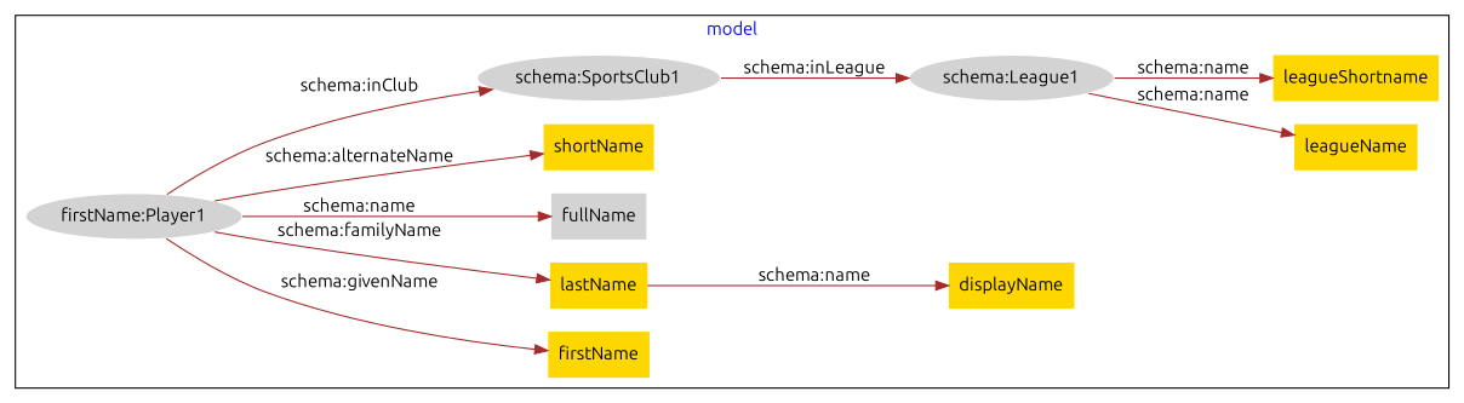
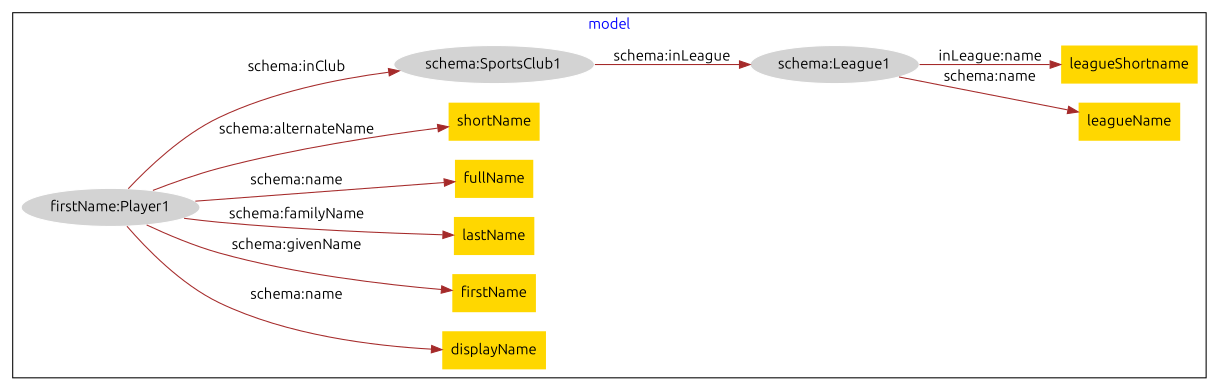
  digraph {
    fontcolor=blue
    fontname=Ubuntu
    rankdir=LR
    remincross=true
    node [fillcolor=gold fontname=Ubuntu style=filled shape=plaintext]
    edge [color=brown fontcolor=black fontname=Ubuntu]
    n1 [color=white fillcolor=lightgray label="firstName:Player1" shape=""]
    n2 [label=displayName]
    n3 [label=firstName]
    n4 [label=lastName]
-   n5 [fillcolor=lightgray label=fullName]
+   n5 [label=fullName]
    n6 [label=shortName]
    n7 [color=white fillcolor=lightgray label="schema:League1" shape=""]
    n8 [label=leagueName]
    n9 [label=leagueShortname]
    n10 [color=white fillcolor=lightgray label="schema:SportsClub1" shape=""]
    subgraph cluster_1 {
      label=model
      n1
      n2
      n3
      n4
      n5
      n6
      n7
      n8
      n9
      n10
    }
-   n4 -> n2 [label="schema:name"]
+   n1 -> n2 [label="schema:name"]
    n1 -> n3 [label="schema:givenName"]
    n1 -> n4 [label="schema:familyName"]
    n1 -> n5 [label="schema:name"]
    n1 -> n6 [label="schema:alternateName"]
    n1 -> n10 [label="schema:inClub"]
    n7 -> n8 [label="schema:name"]
-   n7 -> n9 [label="schema:name"]
+   n7 -> n9 [label="inLeague:name"]
    n10 -> n7 [label="schema:inLeague"]
  }
